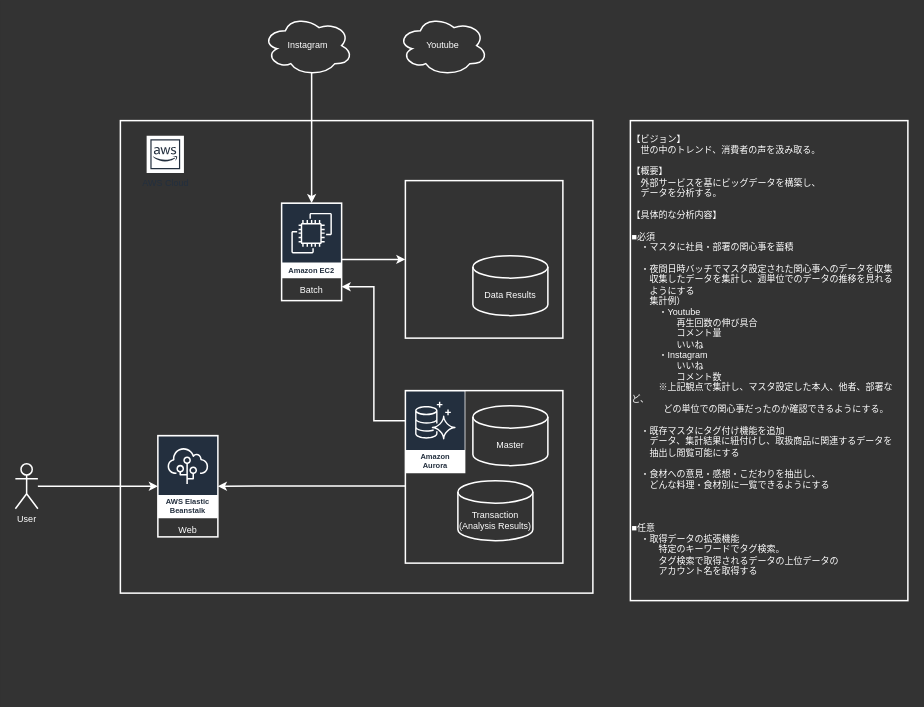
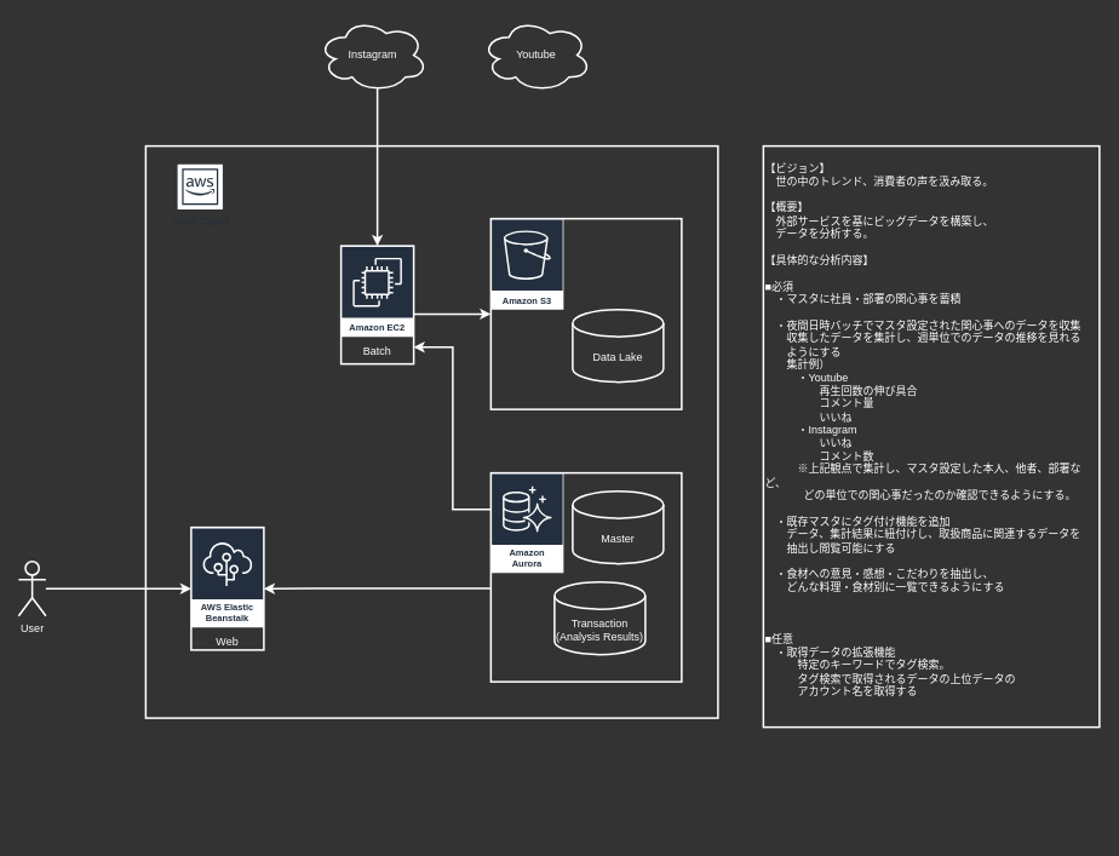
  <mxCell id="0" />
  <mxCell id="1" parent="0" />
  <mxCell id="2" value="" style="group" parent="1" vertex="1" connectable="0"><mxGeometry x="160" y="160" width="630" height="760" as="geometry" /></mxCell>
  <mxCell id="3" value="&lt;div style=&quot;&quot;&gt;&lt;br&gt;&lt;/div&gt;" style="whiteSpace=wrap;html=1;aspect=fixed;strokeColor=#FFFFFF;strokeWidth=2;fontColor=#FFFFFF;fillColor=#333333;align=left;" parent="2" vertex="1"><mxGeometry width="630" height="630" as="geometry" /></mxCell>
  <mxCell id="4" value="AWS Cloud" style="sketch=0;outlineConnect=0;fontColor=#232F3E;gradientColor=none;strokeColor=#232F3E;fillColor=#ffffff;dashed=0;verticalLabelPosition=bottom;verticalAlign=top;align=center;html=1;fontSize=12;fontStyle=0;aspect=fixed;shape=mxgraph.aws4.resourceIcon;resIcon=mxgraph.aws4.aws_cloud;strokeWidth=2;" parent="2" vertex="1"><mxGeometry x="35" y="20" width="49.737" height="49.737" as="geometry" /></mxCell>
  <mxCell id="5" value="&lt;font color=&quot;#ffffff&quot;&gt;Instagram&lt;/font&gt;" style="ellipse;shape=cloud;whiteSpace=wrap;html=1;strokeColor=#FFFFFF;strokeWidth=2;fontColor=#1A1A1A;fillColor=#333333;" parent="1" vertex="1"><mxGeometry x="350" y="20" width="120" height="80" as="geometry" /></mxCell>
  <mxCell id="6" value="&lt;font color=&quot;#ffffff&quot;&gt;Youtube&lt;/font&gt;" style="ellipse;shape=cloud;whiteSpace=wrap;html=1;strokeColor=#FFFFFF;strokeWidth=2;fontColor=#1A1A1A;fillColor=#333333;" parent="1" vertex="1"><mxGeometry x="530" y="20" width="120" height="80" as="geometry" /></mxCell>
  <mxCell id="7" value="" style="group" parent="1" vertex="1" connectable="0"><mxGeometry x="540" y="240" width="210" height="210" as="geometry" /></mxCell>
  <mxCell id="8" value="&lt;div style=&quot;&quot;&gt;&lt;br&gt;&lt;/div&gt;&lt;div style=&quot;&quot;&gt;&lt;span style=&quot;background-color: initial;&quot;&gt;&lt;br&gt;&lt;/span&gt;&lt;/div&gt;&lt;div style=&quot;&quot;&gt;&lt;span style=&quot;background-color: initial;&quot;&gt;&lt;br&gt;&lt;/span&gt;&lt;/div&gt;&lt;div style=&quot;&quot;&gt;&lt;span style=&quot;background-color: initial;&quot;&gt;&lt;br&gt;&lt;/span&gt;&lt;/div&gt;&lt;div style=&quot;&quot;&gt;&lt;span style=&quot;background-color: initial;&quot;&gt;&lt;br&gt;&lt;/span&gt;&lt;/div&gt;&lt;div style=&quot;&quot;&gt;&lt;span style=&quot;background-color: initial;&quot;&gt;&lt;br&gt;&lt;/span&gt;&lt;/div&gt;&lt;div style=&quot;&quot;&gt;&lt;span style=&quot;background-color: initial;&quot;&gt;&lt;br&gt;&lt;/span&gt;&lt;/div&gt;&lt;div style=&quot;&quot;&gt;&lt;span style=&quot;background-color: initial;&quot;&gt;&lt;br&gt;&lt;/span&gt;&lt;/div&gt;&lt;div style=&quot;&quot;&gt;&lt;span style=&quot;background-color: initial;&quot;&gt;&lt;br&gt;&lt;/span&gt;&lt;/div&gt;&lt;div style=&quot;&quot;&gt;&lt;span style=&quot;background-color: initial;&quot;&gt;&lt;br&gt;&lt;/span&gt;&lt;/div&gt;&lt;div style=&quot;&quot;&gt;&lt;span style=&quot;background-color: initial;&quot;&gt;&lt;br&gt;&lt;/span&gt;&lt;/div&gt;&lt;div style=&quot;&quot;&gt;&lt;span style=&quot;background-color: initial;&quot;&gt;&lt;br&gt;&lt;/span&gt;&lt;/div&gt;&lt;div style=&quot;&quot;&gt;&lt;span style=&quot;background-color: initial;&quot;&gt;&lt;br&gt;&lt;/span&gt;&lt;/div&gt;&lt;div style=&quot;&quot;&gt;&lt;span style=&quot;background-color: initial;&quot;&gt;&lt;br&gt;&lt;/span&gt;&lt;/div&gt;&lt;div style=&quot;&quot;&gt;&lt;span style=&quot;background-color: initial;&quot;&gt;&lt;br&gt;&lt;/span&gt;&lt;/div&gt;" style="whiteSpace=wrap;html=1;aspect=fixed;strokeColor=#FFFFFF;strokeWidth=2;fontColor=#FFFFFF;fillColor=#333333;align=left;" parent="7" vertex="1"><mxGeometry width="210" height="210" as="geometry" /></mxCell>
- <mxCell id="10" value="Data Results" style="shape=cylinder3;whiteSpace=wrap;html=1;boundedLbl=1;backgroundOutline=1;size=15;strokeColor=#FFFFFF;strokeWidth=2;fontColor=#FFFFFF;fillColor=#333333;" parent="7" vertex="1"><mxGeometry x="90" y="100" width="100" height="80" as="geometry" /></mxCell>
+ <mxCell id="9" value="Amazon S3" style="sketch=0;outlineConnect=0;fontColor=#232F3E;gradientColor=none;strokeColor=#ffffff;fillColor=#232F3E;dashed=0;verticalLabelPosition=middle;verticalAlign=bottom;align=center;html=1;whiteSpace=wrap;fontSize=10;fontStyle=1;spacing=3;shape=mxgraph.aws4.productIcon;prIcon=mxgraph.aws4.s3;strokeWidth=2;" parent="7" vertex="1"><mxGeometry width="80" height="100" as="geometry" /></mxCell>
+ <mxCell id="10" value="Data Lake" style="shape=cylinder3;whiteSpace=wrap;html=1;boundedLbl=1;backgroundOutline=1;size=15;strokeColor=#FFFFFF;strokeWidth=2;fontColor=#FFFFFF;fillColor=#333333;" parent="7" vertex="1"><mxGeometry x="90" y="100" width="100" height="80" as="geometry" /></mxCell>
  <mxCell id="11" value="" style="edgeStyle=elbowEdgeStyle;elbow=horizontal;endArrow=classic;html=1;rounded=0;fontColor=#FFFFFF;exitX=0.55;exitY=0.95;exitDx=0;exitDy=0;exitPerimeter=0;strokeColor=#FFFFFF;strokeWidth=2;" parent="1" source="5" edge="1"><mxGeometry width="50" height="50" relative="1" as="geometry"><mxPoint x="450" y="290" as="sourcePoint" /><mxPoint x="415" y="270" as="targetPoint" /><Array as="points"><mxPoint x="415" y="190" /></Array></mxGeometry></mxCell>
  <mxCell id="12" value="" style="group" parent="1" vertex="1" connectable="0"><mxGeometry x="375" y="270" width="80" height="130" as="geometry" /></mxCell>
  <mxCell id="13" value="&lt;br&gt;&lt;br&gt;&lt;br&gt;&lt;br&gt;&lt;br&gt;&lt;br&gt;&lt;br&gt;&lt;div style=&quot;&quot;&gt;&lt;span style=&quot;background-color: initial;&quot;&gt;Batch&lt;/span&gt;&lt;/div&gt;" style="rounded=0;whiteSpace=wrap;html=1;strokeColor=#FFFFFF;strokeWidth=2;fontColor=#FFFFFF;fillColor=#333333;align=center;" parent="12" vertex="1"><mxGeometry width="80" height="130" as="geometry" /></mxCell>
  <mxCell id="14" value="Amazon EC2" style="sketch=0;outlineConnect=0;fontColor=#232F3E;gradientColor=none;strokeColor=#ffffff;fillColor=#232F3E;dashed=0;verticalLabelPosition=middle;verticalAlign=bottom;align=center;html=1;whiteSpace=wrap;fontSize=10;fontStyle=1;spacing=3;shape=mxgraph.aws4.productIcon;prIcon=mxgraph.aws4.ec2;strokeWidth=2;" parent="12" vertex="1"><mxGeometry width="80" height="100" as="geometry" /></mxCell>
  <mxCell id="15" value="" style="edgeStyle=elbowEdgeStyle;elbow=horizontal;endArrow=classic;html=1;rounded=0;fontColor=#FFFFFF;exitX=1;exitY=0.577;exitDx=0;exitDy=0;exitPerimeter=0;strokeColor=#FFFFFF;strokeWidth=2;entryX=0;entryY=0.5;entryDx=0;entryDy=0;" parent="1" source="13" target="8" edge="1"><mxGeometry width="50" height="50" relative="1" as="geometry"><mxPoint x="430" y="240" as="sourcePoint" /><mxPoint x="430" y="304" as="targetPoint" /></mxGeometry></mxCell>
  <mxCell id="16" value="" style="edgeStyle=elbowEdgeStyle;elbow=horizontal;endArrow=classic;html=1;rounded=0;fontColor=#FFFFFF;exitX=0;exitY=0.174;exitDx=0;exitDy=0;strokeColor=#FFFFFF;strokeWidth=2;exitPerimeter=0;entryX=1;entryY=0.858;entryDx=0;entryDy=0;entryPerimeter=0;" parent="1" source="18" target="13" edge="1"><mxGeometry width="50" height="50" relative="1" as="geometry"><mxPoint x="400" y="374.01" as="sourcePoint" /><mxPoint x="450" y="370" as="targetPoint" /></mxGeometry></mxCell>
  <mxCell id="17" value="" style="group" parent="1" vertex="1" connectable="0"><mxGeometry x="540" y="520" width="210" height="230" as="geometry" /></mxCell>
  <mxCell id="18" value="" style="rounded=0;whiteSpace=wrap;html=1;strokeColor=#FFFFFF;fontColor=#1A1A1A;fillColor=#333333;strokeWidth=2;" parent="17" vertex="1"><mxGeometry width="210" height="230" as="geometry" /></mxCell>
  <mxCell id="19" value="Amazon&#10;Aurora" style="sketch=0;outlineConnect=0;fontColor=#232F3E;gradientColor=none;strokeColor=#ffffff;fillColor=#232F3E;dashed=0;verticalLabelPosition=middle;verticalAlign=bottom;align=center;html=1;whiteSpace=wrap;fontSize=10;fontStyle=1;spacing=3;shape=mxgraph.aws4.productIcon;prIcon=mxgraph.aws4.aurora;strokeWidth=2;" parent="17" vertex="1"><mxGeometry width="80" height="110" as="geometry" /></mxCell>
  <mxCell id="20" value="Master" style="shape=cylinder3;whiteSpace=wrap;html=1;boundedLbl=1;backgroundOutline=1;size=15;strokeColor=#FFFFFF;strokeWidth=2;fontColor=#FFFFFF;fillColor=#333333;" parent="17" vertex="1"><mxGeometry x="90" y="20" width="100" height="80" as="geometry" /></mxCell>
  <mxCell id="21" value="Transaction&lt;br&gt;(Analysis Results)" style="shape=cylinder3;whiteSpace=wrap;html=1;boundedLbl=1;backgroundOutline=1;size=15;strokeColor=#FFFFFF;strokeWidth=2;fontColor=#FFFFFF;fillColor=#333333;" parent="17" vertex="1"><mxGeometry x="70" y="120" width="100" height="80" as="geometry" /></mxCell>
  <mxCell id="22" value="" style="group" parent="1" vertex="1" connectable="0"><mxGeometry x="210" y="580" width="80" height="135" as="geometry" /></mxCell>
  <mxCell id="23" value="&lt;br&gt;&lt;br&gt;&lt;br&gt;&lt;br&gt;&lt;br&gt;&lt;br&gt;&lt;br&gt;&lt;br&gt;Web" style="rounded=0;whiteSpace=wrap;html=1;strokeColor=#FFFFFF;strokeWidth=2;fontColor=#FFFFFF;fillColor=#333333;" parent="22" vertex="1"><mxGeometry width="80" height="135" as="geometry" /></mxCell>
  <mxCell id="24" value="AWS Elastic Beanstalk" style="sketch=0;outlineConnect=0;fontColor=#232F3E;gradientColor=none;strokeColor=#ffffff;fillColor=#232F3E;dashed=0;verticalLabelPosition=middle;verticalAlign=bottom;align=center;html=1;whiteSpace=wrap;fontSize=10;fontStyle=1;spacing=3;shape=mxgraph.aws4.productIcon;prIcon=mxgraph.aws4.elastic_beanstalk;strokeWidth=2;" parent="22" vertex="1"><mxGeometry width="80" height="110" as="geometry" /></mxCell>
  <mxCell id="25" value="" style="edgeStyle=elbowEdgeStyle;elbow=horizontal;endArrow=classic;html=1;rounded=0;fontColor=#FFFFFF;strokeColor=#FFFFFF;strokeWidth=2;entryX=1;entryY=0.5;entryDx=0;entryDy=0;" parent="1" target="23" edge="1"><mxGeometry width="50" height="50" relative="1" as="geometry"><mxPoint x="540" y="647" as="sourcePoint" /><mxPoint x="452.5" y="742" as="targetPoint" /></mxGeometry></mxCell>
  <mxCell id="26" value="User" style="shape=umlActor;verticalLabelPosition=bottom;verticalAlign=top;html=1;outlineConnect=0;strokeColor=#FFFFFF;strokeWidth=2;fontColor=#FFFFFF;fillColor=#333333;" parent="1" vertex="1"><mxGeometry x="20" y="617.5" width="30" height="60" as="geometry" /></mxCell>
  <mxCell id="27" value="" style="edgeStyle=elbowEdgeStyle;elbow=horizontal;endArrow=classic;html=1;rounded=0;fontColor=#FFFFFF;strokeColor=#FFFFFF;strokeWidth=2;entryX=0;entryY=0.5;entryDx=0;entryDy=0;" parent="1" source="26" target="23" edge="1"><mxGeometry width="50" height="50" relative="1" as="geometry"><mxPoint x="270" y="460" as="sourcePoint" /><mxPoint x="20" y="460.5" as="targetPoint" /></mxGeometry></mxCell>
  <mxCell id="28" value="【ビジョン】&lt;br&gt;　世の中のトレンド、消費者の声を汲み取る。&lt;br&gt;&lt;br&gt;【概要】&lt;br&gt;　外部サービスを基にビッグデータを構築し、&lt;br&gt;　データを分析する。&lt;br&gt;　&lt;br&gt;【具体的な分析内容】&lt;br&gt;&lt;br&gt;■必須&lt;br&gt;　・マスタに社員・部署の関心事を蓄積&lt;br&gt;&lt;br&gt;　・夜間日時バッチでマスタ設定された関心事へのデータを収集&lt;br&gt;　　収集したデータを集計し、週単位でのデータの推移を見れる&lt;br&gt;　　ようにする&lt;br&gt;　　集計例）&lt;br&gt;　　　・Youtube&lt;br&gt;　　　　　再生回数の伸び具合&lt;br&gt;　　　　　コメント量&lt;br&gt;　　　　　いいね&lt;br&gt;　　　・Instagram&lt;br&gt;　　　　　いいね&lt;br&gt;　　　　　コメント数&lt;br&gt;　　　※上記観点で集計し、マスタ設定した本人、他者、部署など、&lt;br&gt;　　　&amp;nbsp; どの単位での関心事だったのか確認できるようにする。&lt;br&gt;&lt;br&gt;　・既存マスタにタグ付け機能を追加&lt;br&gt;　　データ、集計結果に紐付けし、取扱商品に関連するデータを&lt;br&gt;　　抽出し閲覧可能にする&lt;br&gt;&lt;br&gt;　・食材への意見・感想・こだわりを抽出し、&lt;br&gt;　　どんな料理・食材別に一覧できるようにする&lt;br&gt;&lt;br&gt;&lt;br&gt;&lt;br&gt;■任意&lt;br&gt;　・取得データの拡張機能&lt;br&gt;　　　特定のキーワードでタグ検索。&lt;br&gt;　　　タグ検索で取得されるデータの上位データの&lt;br&gt;　　　アカウント名を取得する&lt;br&gt;&lt;br&gt;" style="rounded=0;whiteSpace=wrap;html=1;strokeColor=#FFFFFF;strokeWidth=2;fontColor=#FFFFFF;fillColor=#333333;align=left;" parent="1" vertex="1"><mxGeometry x="840" y="160" width="370" height="640" as="geometry" /></mxCell>
